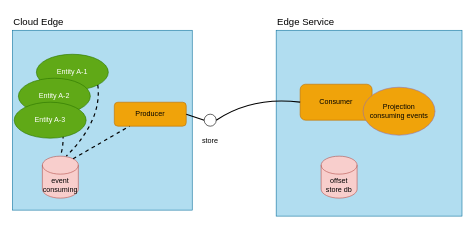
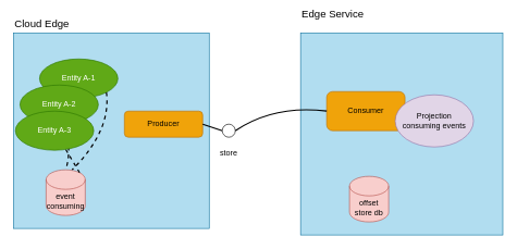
  <mxCell id="0" />
  <mxCell id="1" parent="0" />
  <mxCell id="2" value="" style="whiteSpace=wrap;html=1;aspect=fixed;fillColor=#b1ddf0;strokeColor=#10739e;" parent="1" vertex="1"><mxGeometry x="460" y="50" width="310" height="310" as="geometry" /></mxCell>
  <mxCell id="3" value="" style="whiteSpace=wrap;html=1;aspect=fixed;fillColor=#b1ddf0;strokeColor=#10739e;" parent="1" vertex="1"><mxGeometry x="20" y="50" width="300" height="300" as="geometry" /></mxCell>
- <mxCell id="4" value="offset store db" style="shape=cylinder3;whiteSpace=wrap;html=1;boundedLbl=1;backgroundOutline=1;size=15;fillColor=#f8cecc;strokeColor=#b85450;" parent="1" vertex="1"><mxGeometry x="535" y="260" width="60" height="70" as="geometry" /></mxCell>
+ <mxCell id="4" value="offset store db" style="shape=cylinder3;whiteSpace=wrap;html=1;boundedLbl=1;backgroundOutline=1;size=15;fillColor=#f8cecc;strokeColor=#b85450;" parent="1" vertex="1"><mxGeometry x="535" y="270" width="60" height="70" as="geometry" /></mxCell>
  <mxCell id="5" value="event consuming" style="shape=cylinder3;whiteSpace=wrap;html=1;boundedLbl=1;backgroundOutline=1;size=15;fillColor=#f8cecc;strokeColor=#b85450;" parent="1" vertex="1"><mxGeometry x="70" y="260" width="60" height="70" as="geometry" /></mxCell>
  <mxCell id="6" value="Producer" style="rounded=1;whiteSpace=wrap;html=1;fillColor=#f0a30a;fontColor=#000000;strokeColor=#BD7000;" parent="1" vertex="1"><mxGeometry x="190" y="170" width="120" height="40" as="geometry" /></mxCell>
  <mxCell id="7" value="Entity A-1" style="ellipse;whiteSpace=wrap;html=1;fillColor=#60a917;strokeColor=#2D7600;fontColor=#ffffff;" parent="1" vertex="1"><mxGeometry x="60" y="90" width="120" height="60" as="geometry" /></mxCell>
  <mxCell id="8" value="Entity A-2" style="ellipse;whiteSpace=wrap;html=1;fillColor=#60a917;strokeColor=#2D7600;fontColor=#ffffff;" parent="1" vertex="1"><mxGeometry x="30" y="130" width="120" height="60" as="geometry" /></mxCell>
  <mxCell id="9" value="" style="endArrow=none;html=1;exitX=0.567;exitY=0.983;exitDx=0;exitDy=0;exitPerimeter=0;entryX=0.5;entryY=0;entryDx=0;entryDy=0;entryPerimeter=0;strokeWidth=2;endFill=0;jumpStyle=none;strokeColor=default;dashed=1;curved=1;" parent="1" source="8" target="5" edge="1"><mxGeometry width="50" height="50" relative="1" as="geometry"><mxPoint x="340" y="370" as="sourcePoint" /><mxPoint x="390" y="320" as="targetPoint" /><Array as="points"><mxPoint x="110" y="230" /></Array></mxGeometry></mxCell>
  <mxCell id="10" value="" style="endArrow=none;html=1;exitX=1;exitY=1;exitDx=0;exitDy=0;strokeWidth=2;endFill=0;dashed=1;curved=1;" parent="1" source="7" edge="1"><mxGeometry width="50" height="50" relative="1" as="geometry"><mxPoint x="108" y="199" as="sourcePoint" /><mxPoint x="110" y="260" as="targetPoint" /><Array as="points"><mxPoint x="170" y="200" /></Array></mxGeometry></mxCell>
- <mxCell id="11" value="" style="endArrow=none;html=1;exitX=0.855;exitY=0;exitDx=0;exitDy=4.35;strokeWidth=2;endFill=0;exitPerimeter=0;curved=1;dashed=1;" parent="1" source="5" target="6" edge="1"><mxGeometry width="50" height="50" relative="1" as="geometry"><mxPoint x="172" y="151" as="sourcePoint" /><mxPoint x="160" y="270" as="targetPoint" /></mxGeometry></mxCell>
+ <mxCell id="11" value="" style="endArrow=none;html=1;exitX=0.855;exitY=0;exitDx=0;exitDy=4.35;strokeWidth=2;endFill=0;exitPerimeter=0;curved=1;dashed=1;" parent="1" source="5" target="17" edge="1"><mxGeometry width="50" height="50" relative="1" as="geometry"><mxPoint x="172" y="151" as="sourcePoint" /><mxPoint x="160" y="270" as="targetPoint" /></mxGeometry></mxCell>
  <mxCell id="12" value="Consumer" style="rounded=1;whiteSpace=wrap;html=1;fillColor=#f0a30a;fontColor=#000000;strokeColor=#BD7000;" parent="1" vertex="1"><mxGeometry x="500" y="140" width="120" height="60" as="geometry" /></mxCell>
  <mxCell id="13" value="" style="endArrow=none;html=1;rounded=0;strokeWidth=2;endFill=0;entryX=0;entryY=0.5;entryDx=0;entryDy=0;exitX=1;exitY=0.5;exitDx=0;exitDy=0;" parent="1" target="14" edge="1" source="6"><mxGeometry width="50" height="50" relative="1" as="geometry"><mxPoint x="310" y="109.496" as="sourcePoint" /><mxPoint x="340" y="109.51" as="targetPoint" /></mxGeometry></mxCell>
  <mxCell id="14" value="" style="ellipse;whiteSpace=wrap;html=1;aspect=fixed;" parent="1" vertex="1"><mxGeometry x="340" y="190" width="20" height="20" as="geometry" /></mxCell>
  <mxCell id="15" value="store" style="text;html=1;strokeColor=none;fillColor=none;align=center;verticalAlign=middle;whiteSpace=wrap;rounded=0;" parent="1" vertex="1"><mxGeometry x="320" y="220" width="60" height="30" as="geometry" /></mxCell>
  <mxCell id="16" value="" style="endArrow=none;html=1;entryX=0;entryY=0.5;entryDx=0;entryDy=0;exitX=1;exitY=0.5;exitDx=0;exitDy=0;strokeWidth=2;curved=1;" edge="1" parent="1" source="14" target="12"><mxGeometry width="50" height="50" relative="1" as="geometry"><mxPoint x="400" y="840" as="sourcePoint" /><mxPoint x="450" y="790" as="targetPoint" /><Array as="points"><mxPoint x="420" y="160" /></Array></mxGeometry></mxCell>
  <mxCell id="17" value="Entity A-3" style="ellipse;whiteSpace=wrap;html=1;fillColor=#60a917;strokeColor=#2D7600;fontColor=#ffffff;" vertex="1" parent="1"><mxGeometry x="23" y="170" width="120" height="60" as="geometry" /></mxCell>
- <mxCell id="18" value="Projection &lt;br&gt;consuming events" style="ellipse;whiteSpace=wrap;html=1;fillColor=#f0a30a;strokeColor=#9673a6;" parent="1" vertex="1"><mxGeometry x="605" y="145" width="120" height="80" as="geometry" /></mxCell>
+ <mxCell id="18" value="Projection &lt;br&gt;consuming events" style="ellipse;whiteSpace=wrap;html=1;fillColor=#e1d5e7;strokeColor=#9673a6;" parent="1" vertex="1"><mxGeometry x="605" y="145" width="120" height="80" as="geometry" /></mxCell>
  <mxCell id="19" value="Cloud Edge" style="text;html=1;strokeColor=none;fillColor=none;align=left;verticalAlign=middle;whiteSpace=wrap;rounded=0;fontSize=16;" vertex="1" parent="1"><mxGeometry x="20" y="20" width="140" height="30" as="geometry" /></mxCell>
- <mxCell id="20" value="Edge Service" style="text;html=1;strokeColor=none;fillColor=none;align=left;verticalAlign=middle;whiteSpace=wrap;rounded=0;fontSize=16;" vertex="1" parent="1"><mxGeometry x="460" y="20" width="140" height="30" as="geometry" /></mxCell>
+ <mxCell id="20" value="Edge Service" style="text;html=1;strokeColor=none;fillColor=none;align=left;verticalAlign=middle;whiteSpace=wrap;rounded=0;fontSize=16;" vertex="1" parent="1"><mxGeometry x="460" y="5" width="140" height="30" as="geometry" /></mxCell>
